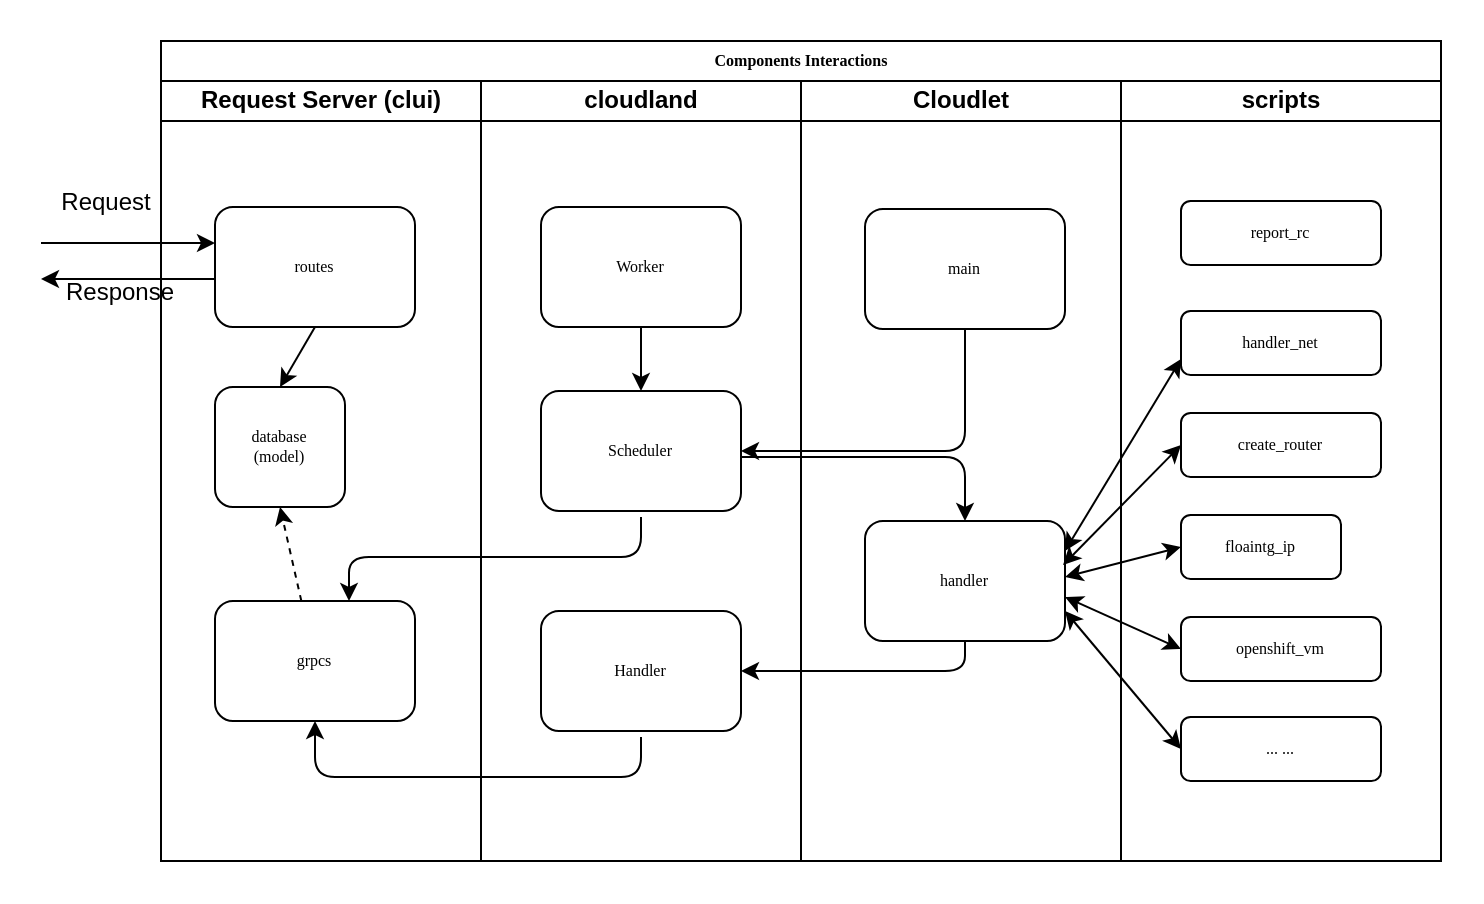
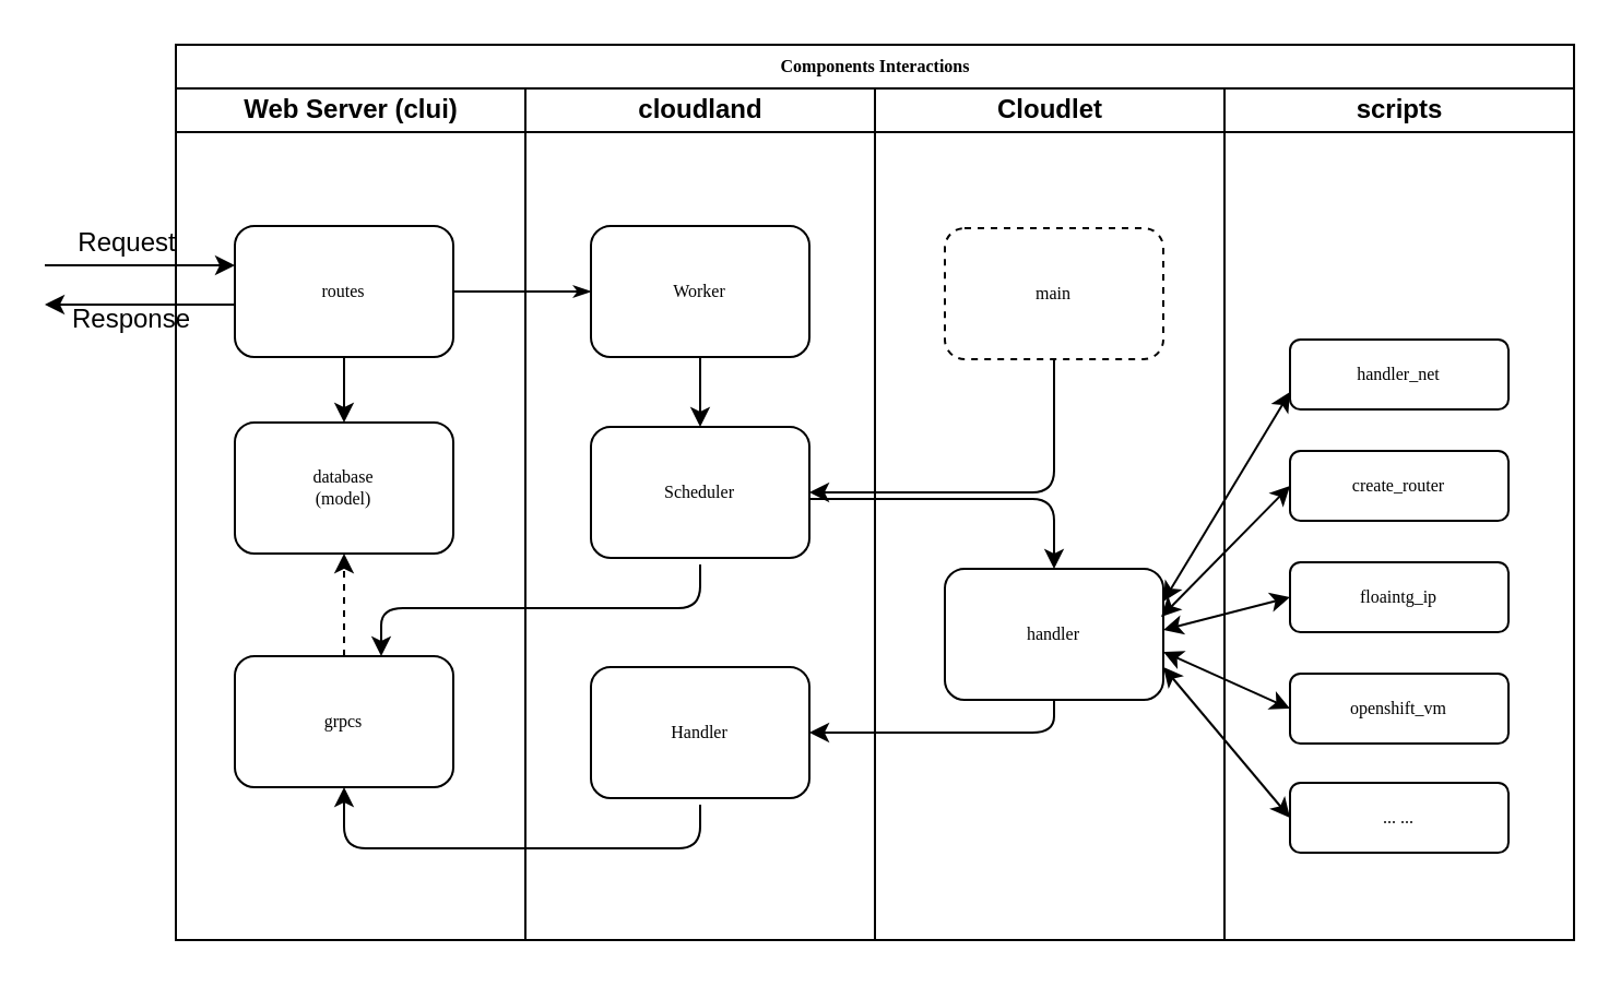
  <mxCell id="0" />
  <mxCell id="1" parent="0" />
  <mxCell id="2" value="Components Interactions" style="swimlane;html=1;childLayout=stackLayout;startSize=20;rounded=0;shadow=0;labelBackgroundColor=none;strokeColor=#000000;strokeWidth=1;fillColor=#ffffff;fontFamily=Verdana;fontSize=8;fontColor=#000000;align=center;" parent="1" vertex="1"><mxGeometry x="80" y="20" width="640" height="410" as="geometry" /></mxCell>
- <mxCell id="3" value="Request Server (clui)" style="swimlane;html=1;startSize=20;" parent="2" vertex="1"><mxGeometry y="20" width="160" height="390" as="geometry" /></mxCell>
+ <mxCell id="3" value="Web Server (clui)" style="swimlane;html=1;startSize=20;" parent="2" vertex="1"><mxGeometry y="20" width="160" height="390" as="geometry" /></mxCell>
  <mxCell id="4" value="routes" style="rounded=1;whiteSpace=wrap;html=1;shadow=0;labelBackgroundColor=none;strokeColor=#000000;strokeWidth=1;fillColor=#ffffff;fontFamily=Verdana;fontSize=8;fontColor=#000000;align=center;" parent="3" vertex="1"><mxGeometry x="27" y="63" width="100" height="60" as="geometry" /></mxCell>
- <mxCell id="5" value="database&lt;br&gt;(model)" style="rounded=1;whiteSpace=wrap;html=1;shadow=0;labelBackgroundColor=none;strokeColor=#000000;strokeWidth=1;fillColor=#ffffff;fontFamily=Verdana;fontSize=8;fontColor=#000000;align=center;" parent="3" vertex="1"><mxGeometry x="27" y="153" width="65" height="60" as="geometry" /></mxCell>
+ <mxCell id="5" value="database&lt;br&gt;(model)" style="rounded=1;whiteSpace=wrap;html=1;shadow=0;labelBackgroundColor=none;strokeColor=#000000;strokeWidth=1;fillColor=#ffffff;fontFamily=Verdana;fontSize=8;fontColor=#000000;align=center;" parent="3" vertex="1"><mxGeometry x="27" y="153" width="100" height="60" as="geometry" /></mxCell>
  <mxCell id="6" value="grpcs" style="rounded=1;whiteSpace=wrap;html=1;shadow=0;labelBackgroundColor=none;strokeColor=#000000;strokeWidth=1;fillColor=#ffffff;fontFamily=Verdana;fontSize=8;fontColor=#000000;align=center;" parent="3" vertex="1"><mxGeometry x="27" y="260" width="100" height="60" as="geometry" /></mxCell>
  <mxCell id="7" value="" style="endArrow=classic;html=1;exitX=0.5;exitY=1;exitDx=0;exitDy=0;entryX=0.5;entryY=0;entryDx=0;entryDy=0;" edge="1" parent="3" source="4" target="5"><mxGeometry width="50" height="50" relative="1" as="geometry"><mxPoint x="60" y="168" as="sourcePoint" /><mxPoint x="110" y="118" as="targetPoint" /></mxGeometry></mxCell>
  <mxCell id="8" value="" style="endArrow=classic;html=1;entryX=0.5;entryY=1;entryDx=0;entryDy=0;dashed=1;" edge="1" parent="3" source="6" target="5"><mxGeometry width="50" height="50" relative="1" as="geometry"><mxPoint x="-70" y="458" as="sourcePoint" /><mxPoint x="-20" y="408" as="targetPoint" /></mxGeometry></mxCell>
+ <mxCell id="9" style="edgeStyle=orthogonalEdgeStyle;rounded=1;html=1;labelBackgroundColor=none;startArrow=none;startFill=0;startSize=5;endArrow=classicThin;endFill=1;endSize=5;jettySize=auto;orthogonalLoop=1;strokeColor=#000000;strokeWidth=1;fontFamily=Verdana;fontSize=8;fontColor=#000000;" parent="2" source="4" target="11" edge="1"><mxGeometry relative="1" as="geometry" /></mxCell>
  <mxCell id="10" value="cloudland" style="swimlane;html=1;startSize=20;" parent="2" vertex="1"><mxGeometry x="160" y="20" width="160" height="390" as="geometry" /></mxCell>
  <mxCell id="11" value="Worker" style="rounded=1;whiteSpace=wrap;html=1;shadow=0;labelBackgroundColor=none;strokeColor=#000000;strokeWidth=1;fillColor=#ffffff;fontFamily=Verdana;fontSize=8;fontColor=#000000;align=center;" parent="10" vertex="1"><mxGeometry x="30" y="63" width="100" height="60" as="geometry" /></mxCell>
  <mxCell id="12" value="Scheduler" style="rounded=1;whiteSpace=wrap;html=1;shadow=0;labelBackgroundColor=none;strokeColor=#000000;strokeWidth=1;fillColor=#ffffff;fontFamily=Verdana;fontSize=8;fontColor=#000000;align=center;" vertex="1" parent="10"><mxGeometry x="30" y="155" width="100" height="60" as="geometry" /></mxCell>
  <mxCell id="13" value="Handler" style="rounded=1;whiteSpace=wrap;html=1;shadow=0;labelBackgroundColor=none;strokeColor=#000000;strokeWidth=1;fillColor=#ffffff;fontFamily=Verdana;fontSize=8;fontColor=#000000;align=center;" vertex="1" parent="10"><mxGeometry x="30" y="265" width="100" height="60" as="geometry" /></mxCell>
  <mxCell id="14" value="" style="endArrow=classic;html=1;exitX=0.5;exitY=1;exitDx=0;exitDy=0;" edge="1" parent="10" source="11" target="12"><mxGeometry width="50" height="50" relative="1" as="geometry"><mxPoint x="-160" y="458" as="sourcePoint" /><mxPoint x="-160" y="498" as="targetPoint" /></mxGeometry></mxCell>
  <mxCell id="15" value="Cloudlet" style="swimlane;html=1;startSize=20;" parent="2" vertex="1"><mxGeometry x="320" y="20" width="160" height="390" as="geometry" /></mxCell>
- <mxCell id="16" value="main" style="rounded=1;whiteSpace=wrap;html=1;shadow=0;labelBackgroundColor=none;strokeColor=#000000;strokeWidth=1;fillColor=#ffffff;fontFamily=Verdana;fontSize=8;fontColor=#000000;align=center;" vertex="1" parent="15"><mxGeometry x="32" y="64" width="100" height="60" as="geometry" /></mxCell>
+ <mxCell id="16" value="main" style="rounded=1;whiteSpace=wrap;html=1;shadow=0;labelBackgroundColor=none;strokeColor=#000000;strokeWidth=1;fillColor=#ffffff;fontFamily=Verdana;fontSize=8;fontColor=#000000;align=center;dashed=1;" vertex="1" parent="15"><mxGeometry x="32" y="64" width="100" height="60" as="geometry" /></mxCell>
  <mxCell id="17" value="handler" style="rounded=1;whiteSpace=wrap;html=1;shadow=0;labelBackgroundColor=none;strokeColor=#000000;strokeWidth=1;fillColor=#ffffff;fontFamily=Verdana;fontSize=8;fontColor=#000000;align=center;" vertex="1" parent="15"><mxGeometry x="32" y="220" width="100" height="60" as="geometry" /></mxCell>
  <mxCell id="18" value="" style="endArrow=classic;html=1;exitX=0.5;exitY=0;exitDx=0;exitDy=0;entryX=0.5;entryY=0;entryDx=0;entryDy=0;" edge="1" parent="15" target="17"><mxGeometry width="50" height="50" relative="1" as="geometry"><mxPoint x="-30" y="188" as="sourcePoint" /><mxPoint x="70" y="258" as="targetPoint" /><Array as="points"><mxPoint x="82" y="188" /></Array></mxGeometry></mxCell>
  <mxCell id="19" value="" style="endArrow=classic;startArrow=classic;html=1;exitX=1;exitY=0.75;exitDx=0;exitDy=0;" edge="1" parent="15" source="17"><mxGeometry width="50" height="50" relative="1" as="geometry"><mxPoint x="140" y="368" as="sourcePoint" /><mxPoint x="190" y="334" as="targetPoint" /></mxGeometry></mxCell>
  <mxCell id="20" value="scripts" style="swimlane;html=1;startSize=20;" parent="2" vertex="1"><mxGeometry x="480" y="20" width="160" height="390" as="geometry" /></mxCell>
- <mxCell id="21" value="report_rc" style="rounded=1;whiteSpace=wrap;html=1;shadow=0;labelBackgroundColor=none;strokeColor=#000000;strokeWidth=1;fillColor=#ffffff;fontFamily=Verdana;fontSize=8;fontColor=#000000;align=center;" parent="20" vertex="1"><mxGeometry x="30" y="60" width="100" height="32" as="geometry" /></mxCell>
  <mxCell id="22" value="handler_net" style="rounded=1;whiteSpace=wrap;html=1;shadow=0;labelBackgroundColor=none;strokeColor=#000000;strokeWidth=1;fillColor=#ffffff;fontFamily=Verdana;fontSize=8;fontColor=#000000;align=center;" vertex="1" parent="20"><mxGeometry x="30" y="115" width="100" height="32" as="geometry" /></mxCell>
  <mxCell id="23" value="create_router" style="rounded=1;whiteSpace=wrap;html=1;shadow=0;labelBackgroundColor=none;strokeColor=#000000;strokeWidth=1;fillColor=#ffffff;fontFamily=Verdana;fontSize=8;fontColor=#000000;align=center;" vertex="1" parent="20"><mxGeometry x="30" y="166" width="100" height="32" as="geometry" /></mxCell>
- <mxCell id="24" value="floaintg_ip" style="rounded=1;whiteSpace=wrap;html=1;shadow=0;labelBackgroundColor=none;strokeColor=#000000;strokeWidth=1;fillColor=#ffffff;fontFamily=Verdana;fontSize=8;fontColor=#000000;align=center;" vertex="1" parent="20"><mxGeometry x="30" y="217" width="80" height="32" as="geometry" /></mxCell>
+ <mxCell id="24" value="floaintg_ip" style="rounded=1;whiteSpace=wrap;html=1;shadow=0;labelBackgroundColor=none;strokeColor=#000000;strokeWidth=1;fillColor=#ffffff;fontFamily=Verdana;fontSize=8;fontColor=#000000;align=center;" vertex="1" parent="20"><mxGeometry x="30" y="217" width="100" height="32" as="geometry" /></mxCell>
  <mxCell id="25" value="openshift_vm" style="rounded=1;whiteSpace=wrap;html=1;shadow=0;labelBackgroundColor=none;strokeColor=#000000;strokeWidth=1;fillColor=#ffffff;fontFamily=Verdana;fontSize=8;fontColor=#000000;align=center;" vertex="1" parent="20"><mxGeometry x="30" y="268" width="100" height="32" as="geometry" /></mxCell>
  <mxCell id="26" value="... ..." style="rounded=1;whiteSpace=wrap;html=1;shadow=0;labelBackgroundColor=none;strokeColor=#000000;strokeWidth=1;fillColor=#ffffff;fontFamily=Verdana;fontSize=8;fontColor=#000000;align=center;" vertex="1" parent="20"><mxGeometry x="30" y="318" width="100" height="32" as="geometry" /></mxCell>
  <mxCell id="27" value="" style="endArrow=classic;html=1;exitX=0.5;exitY=1;exitDx=0;exitDy=0;entryX=1;entryY=0.5;entryDx=0;entryDy=0;" edge="1" parent="2" source="16" target="12"><mxGeometry width="50" height="50" relative="1" as="geometry"><mxPoint x="440" y="138" as="sourcePoint" /><mxPoint x="390" y="188" as="targetPoint" /><Array as="points"><mxPoint x="402" y="205" /></Array></mxGeometry></mxCell>
  <mxCell id="28" value="" style="endArrow=classic;startArrow=classic;html=1;entryX=0;entryY=0.75;entryDx=0;entryDy=0;exitX=1;exitY=0.25;exitDx=0;exitDy=0;" edge="1" parent="2" source="17" target="22"><mxGeometry width="50" height="50" relative="1" as="geometry"><mxPoint x="450" y="239" as="sourcePoint" /><mxPoint x="560" y="148" as="targetPoint" /></mxGeometry></mxCell>
  <mxCell id="29" value="" style="endArrow=classic;startArrow=classic;html=1;entryX=0;entryY=0.5;entryDx=0;entryDy=0;exitX=0.99;exitY=0.367;exitDx=0;exitDy=0;exitPerimeter=0;" edge="1" parent="2" source="17" target="23"><mxGeometry width="50" height="50" relative="1" as="geometry"><mxPoint x="480" y="258" as="sourcePoint" /><mxPoint x="530" y="208" as="targetPoint" /></mxGeometry></mxCell>
  <mxCell id="30" value="" style="endArrow=classic;startArrow=classic;html=1;entryX=0;entryY=0.5;entryDx=0;entryDy=0;" edge="1" parent="2" target="24"><mxGeometry width="50" height="50" relative="1" as="geometry"><mxPoint x="452" y="268" as="sourcePoint" /><mxPoint x="500" y="258" as="targetPoint" /></mxGeometry></mxCell>
  <mxCell id="31" value="" style="endArrow=classic;startArrow=classic;html=1;entryX=0;entryY=0.5;entryDx=0;entryDy=0;" edge="1" parent="2" target="25"><mxGeometry width="50" height="50" relative="1" as="geometry"><mxPoint x="452" y="278" as="sourcePoint" /><mxPoint x="510" y="288" as="targetPoint" /></mxGeometry></mxCell>
  <mxCell id="32" value="" style="endArrow=classic;html=1;entryX=1;entryY=0.5;entryDx=0;entryDy=0;exitX=0.5;exitY=1;exitDx=0;exitDy=0;" edge="1" parent="2" source="17" target="13"><mxGeometry width="50" height="50" relative="1" as="geometry"><mxPoint y="478" as="sourcePoint" /><mxPoint x="50" y="428" as="targetPoint" /><Array as="points"><mxPoint x="402" y="315" /></Array></mxGeometry></mxCell>
  <mxCell id="33" value="" style="endArrow=classic;html=1;entryX=0.5;entryY=1;entryDx=0;entryDy=0;" edge="1" parent="1" target="6"><mxGeometry width="50" height="50" relative="1" as="geometry"><mxPoint x="320" y="368" as="sourcePoint" /><mxPoint x="130" y="448" as="targetPoint" /><Array as="points"><mxPoint x="320" y="388" /><mxPoint x="157" y="388" /></Array></mxGeometry></mxCell>
  <mxCell id="34" value="" style="endArrow=classic;html=1;entryX=0.67;entryY=0;entryDx=0;entryDy=0;entryPerimeter=0;" edge="1" parent="1" target="6"><mxGeometry width="50" height="50" relative="1" as="geometry"><mxPoint x="320" y="258" as="sourcePoint" /><mxPoint x="130" y="448" as="targetPoint" /><Array as="points"><mxPoint x="320" y="278" /><mxPoint x="174" y="278" /></Array></mxGeometry></mxCell>
  <mxCell id="35" value="" style="endArrow=classic;html=1;entryX=0;entryY=0.5;entryDx=0;entryDy=0;" edge="1" parent="1"><mxGeometry width="50" height="50" relative="1" as="geometry"><mxPoint x="20" y="121" as="sourcePoint" /><mxPoint x="107" y="121" as="targetPoint" /></mxGeometry></mxCell>
- <mxCell id="36" value="Request" style="text;html=1;strokeColor=none;fillColor=none;align=center;verticalAlign=middle;whiteSpace=wrap;rounded=0;" vertex="1" parent="1"><mxGeometry x="33" y="91" width="40" height="20" as="geometry" /></mxCell>
+ <mxCell id="36" value="Request" style="text;html=1;strokeColor=none;fillColor=none;align=center;verticalAlign=middle;whiteSpace=wrap;rounded=0;" vertex="1" parent="1"><mxGeometry x="38" y="101" width="40" height="20" as="geometry" /></mxCell>
  <mxCell id="37" value="" style="endArrow=classic;html=1;entryX=0;entryY=0.5;entryDx=0;entryDy=0;" edge="1" parent="1"><mxGeometry width="50" height="50" relative="1" as="geometry"><mxPoint x="107" y="139" as="sourcePoint" /><mxPoint x="20" y="139" as="targetPoint" /></mxGeometry></mxCell>
  <mxCell id="38" value="Response" style="text;html=1;strokeColor=none;fillColor=none;align=center;verticalAlign=middle;whiteSpace=wrap;rounded=0;" vertex="1" parent="1"><mxGeometry x="40" y="136" width="40" height="20" as="geometry" /></mxCell>
